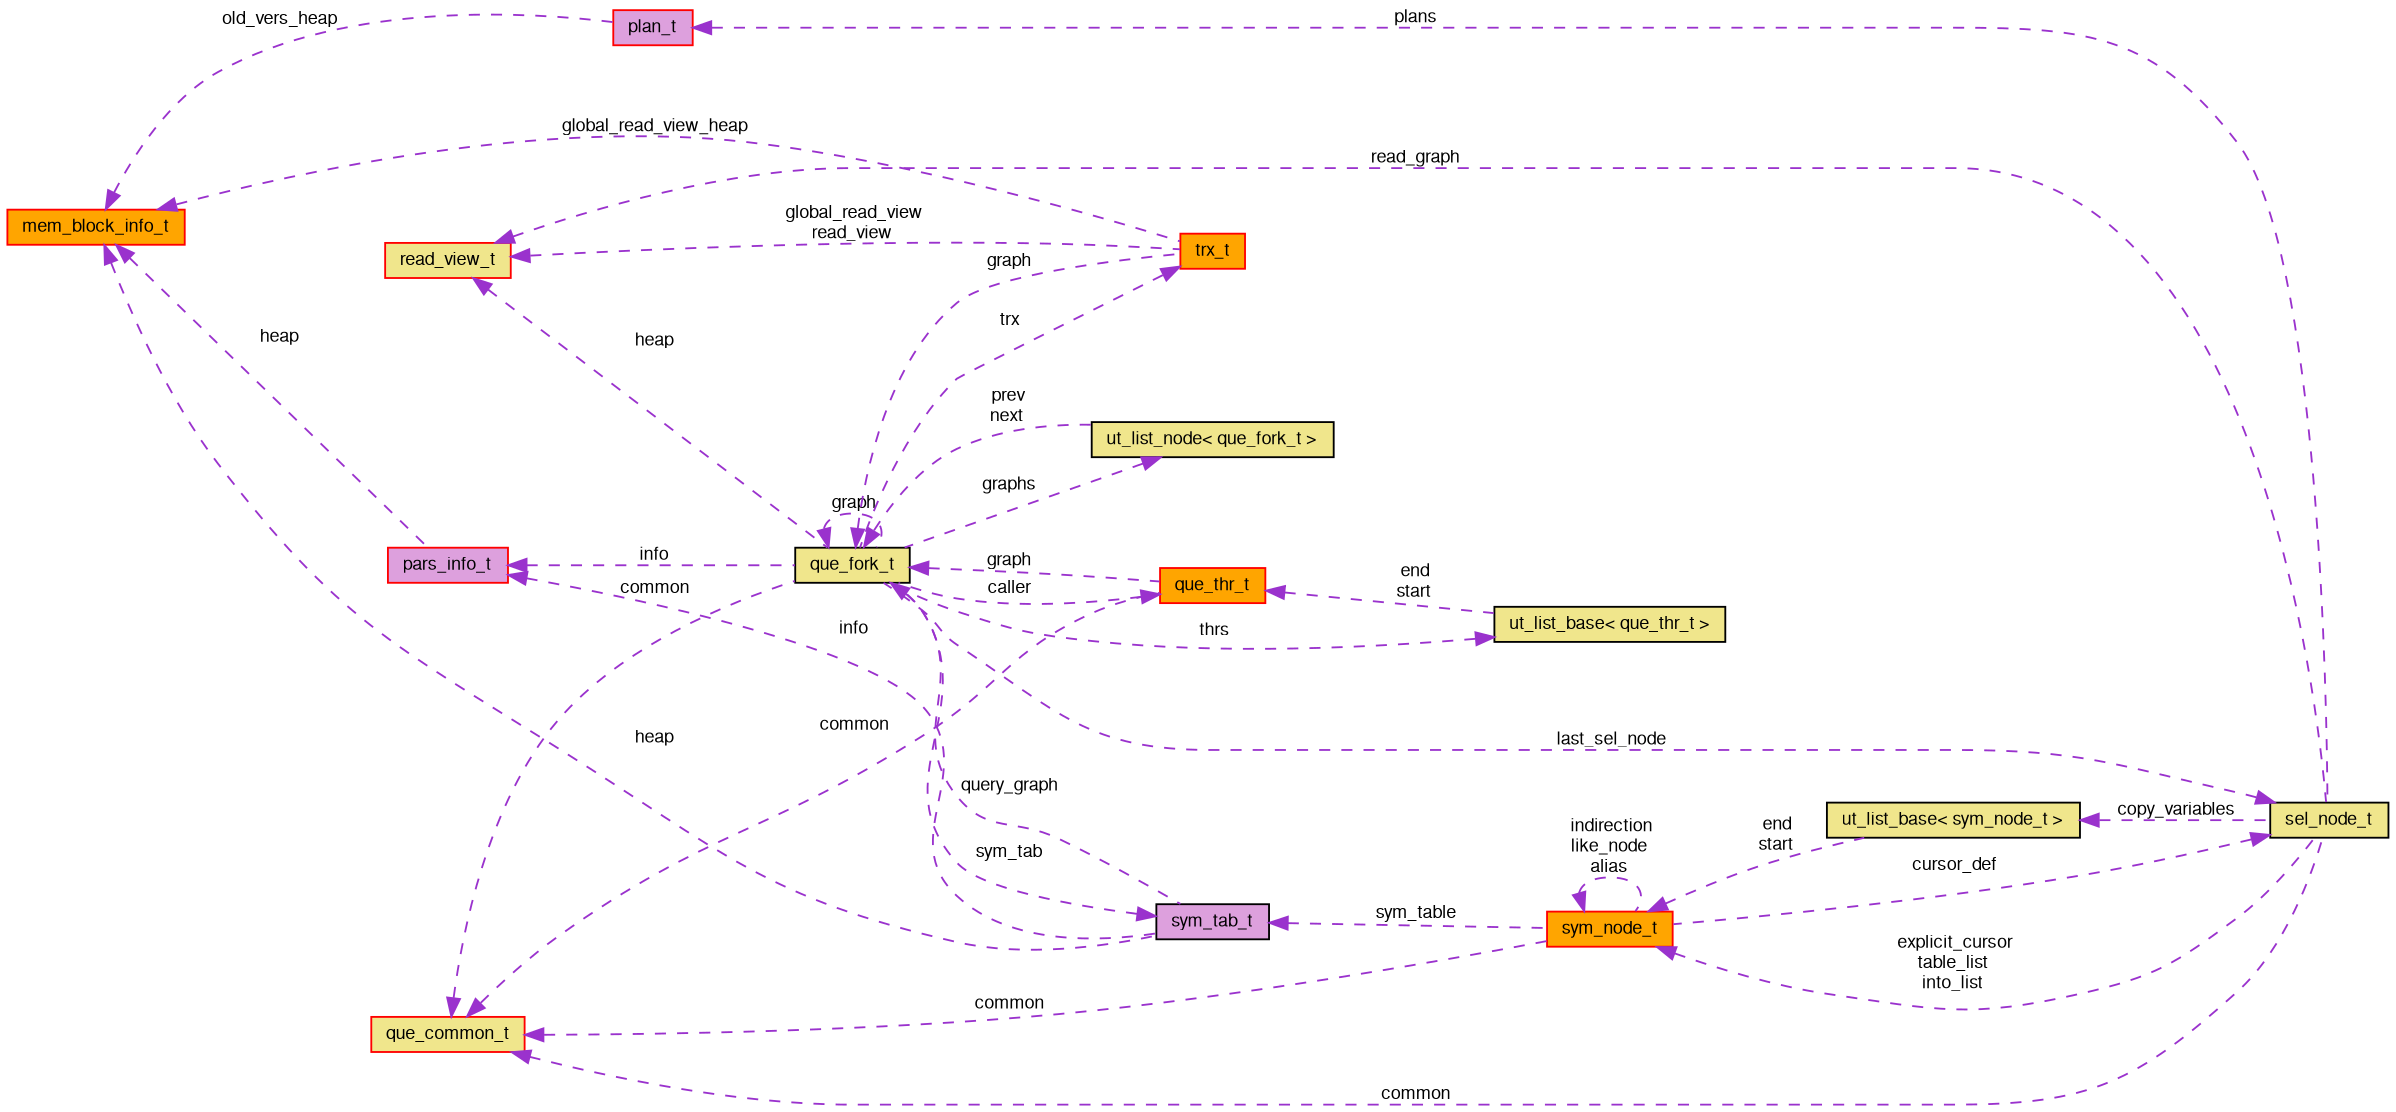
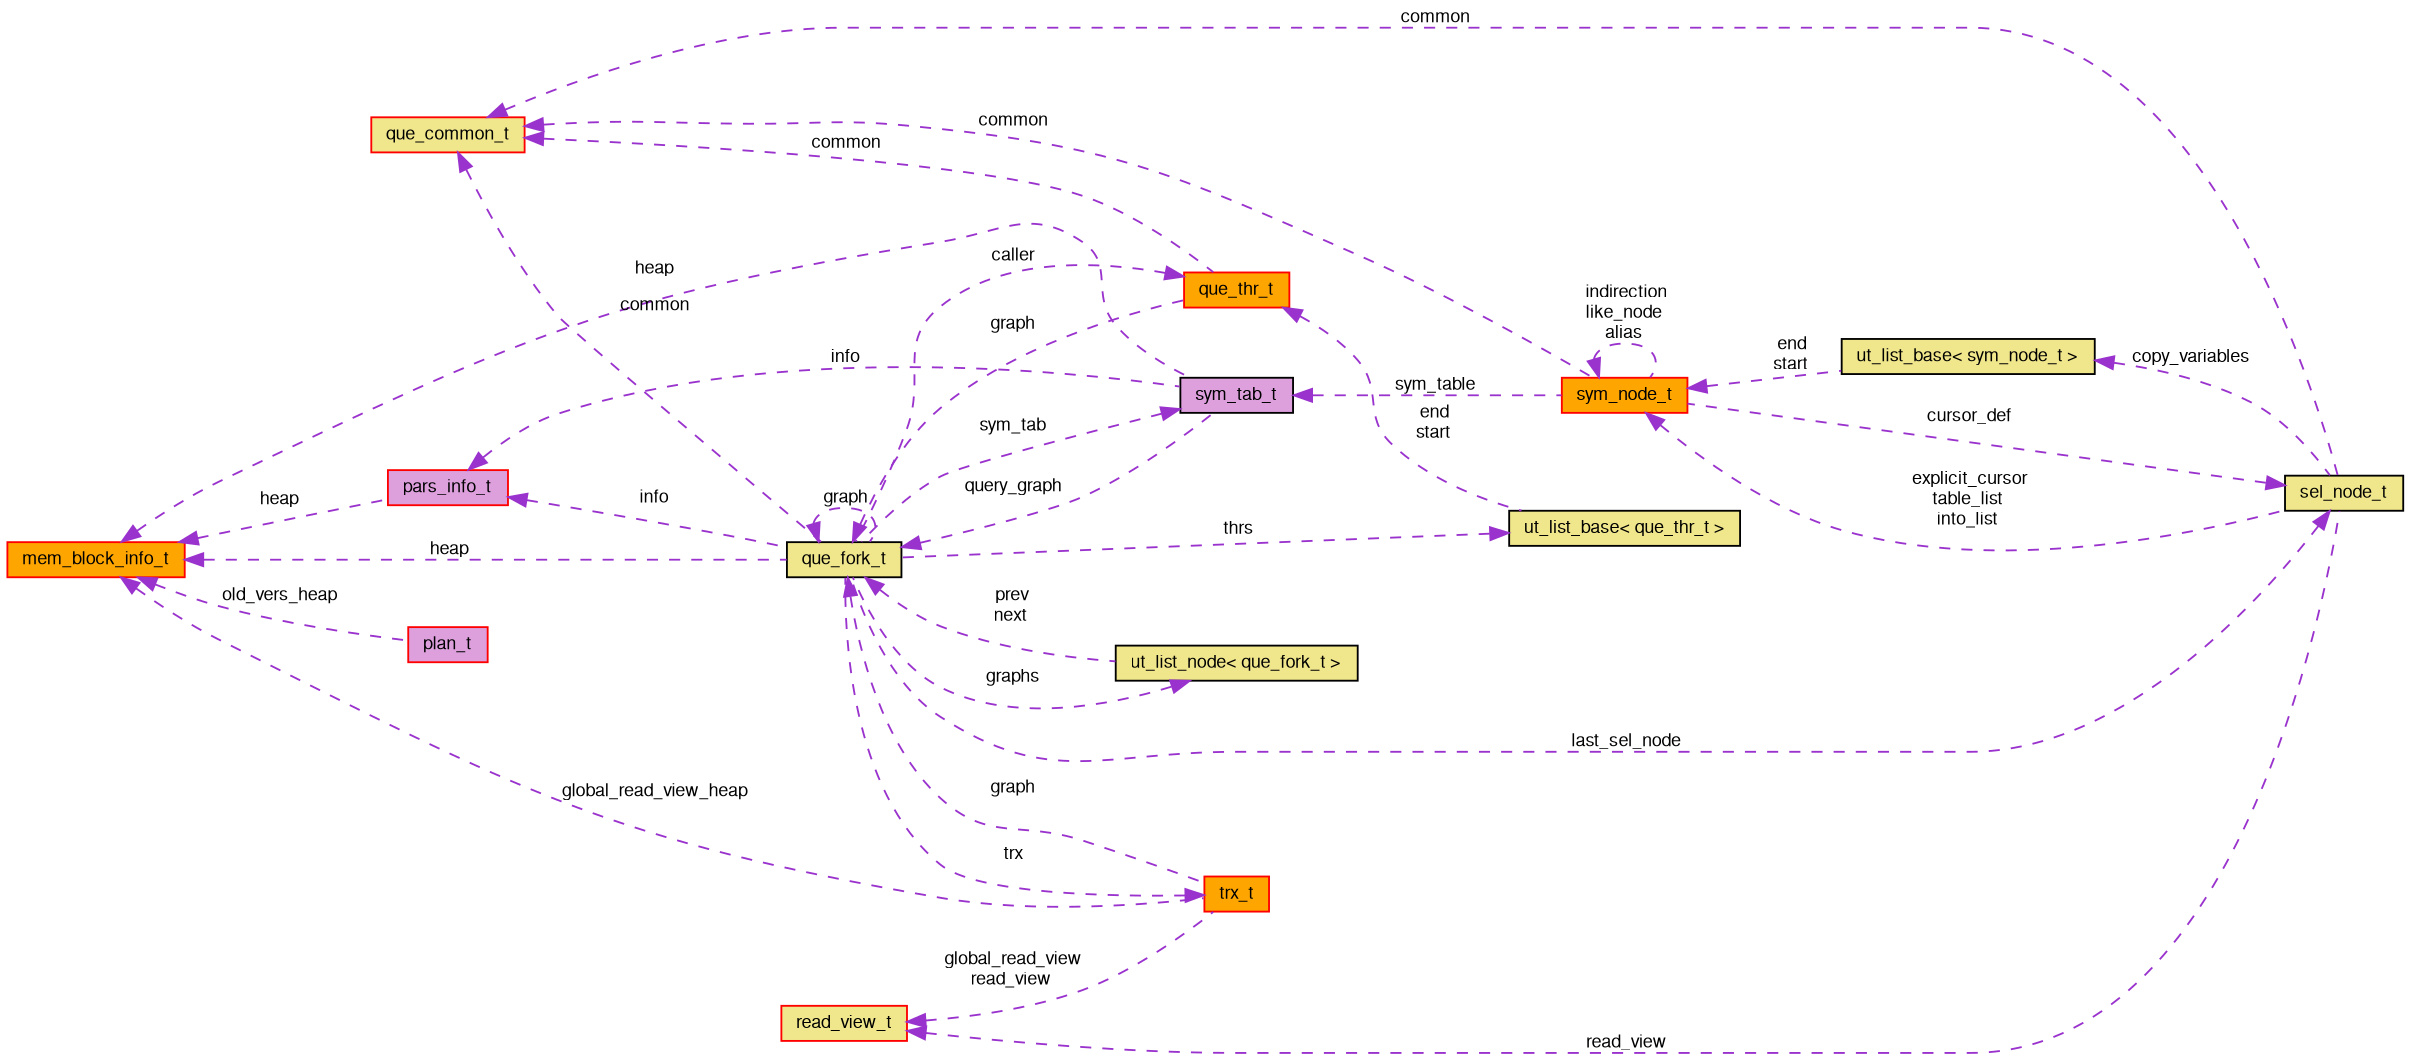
  digraph {
    rankdir=LR
    node [color=red fillcolor=khaki fontname=FreeSans fontsize=10 shape=record style=filled]
    edge [color=darkorchid3 dir=back fontname=FreeSans fontsize=10 labelfontname=FreeSans labelfontsize=10 style=dashed]
    n1 [color=black fontcolor=black height=0.2 label=que_fork_t width=0.4]
    n2 [color=black fillcolor=plum height=0.2 label=sym_tab_t width=0.4]
    n3 [color=black height=0.2 label="ut_list_node\< que_fork_t \>" width=0.4]
    n4 [fillcolor=orange height=0.2 label=que_thr_t width=0.4]
    n5 [fillcolor=orange height=0.2 label=trx_t width=0.4]
    n6 [fillcolor=orange height=0.2 label=sym_node_t width=0.4]
    n7 [color=black height=0.2 label="ut_list_base\< que_thr_t \>" width=0.4]
    n8 [color=black height=0.2 label=sel_node_t width=0.4]
    n9 [color=black height=0.2 label="ut_list_base\< sym_node_t \>" width=0.4]
    n10 [fillcolor=plum height=0.2 label=plan_t width=0.4]
    n11 [fillcolor=orange height=0.2 label=mem_block_info_t width=0.4]
    n12 [fillcolor=plum height=0.2 label=pars_info_t width=0.4]
    n13 [height=0.2 label=que_common_t width=0.4]
    n14 [height=0.2 label=read_view_t width=0.4]
    n1 -> n1 [label=" graph"]
    n1 -> n2 [label=" query_graph"]
    n1 -> n3 [label=" prev\nnext"]
    n1 -> n4 [label=" graph"]
    n1 -> n5 [label=" graph"]
    n2 -> n1 [label=" sym_tab"]
    n2 -> n6 [label=" sym_table"]
    n3 -> n1 [label=" graphs"]
    n4 -> n1 [label=" caller"]
    n4 -> n7 [label=" end\nstart"]
    n5 -> n1 [label=" trx"]
    n6 -> n6 [label=" indirection\nlike_node\nalias"]
    n6 -> n8 [label=" explicit_cursor\ntable_list\ninto_list"]
    n6 -> n9 [label=" end\nstart"]
    n7 -> n1 [label=" thrs"]
    n8 -> n1 [label=" last_sel_node"]
    n8 -> n6 [label=" cursor_def"]
    n9 -> n8 [label=" copy_variables"]
-   n10 -> n8 [label=" plans"]
-   n14 -> n1 [label=" heap"]
+   n11 -> n1 [label=" heap"]
    n11 -> n2 [label=" heap"]
    n11 -> n5 [label=" global_read_view_heap"]
    n11 -> n10 [label=" old_vers_heap"]
    n11 -> n12 [label=" heap"]
    n12 -> n1 [label=" info"]
    n12 -> n2 [label=" info"]
    n13 -> n1 [label=" common"]
    n13 -> n4 [label=" common"]
    n13 -> n6 [label=" common"]
    n13 -> n8 [label=" common"]
    n14 -> n5 [label=" global_read_view\nread_view"]
-   n14 -> n8 [label=" read_graph"]
+   n14 -> n8 [label=" read_view"]
  }
